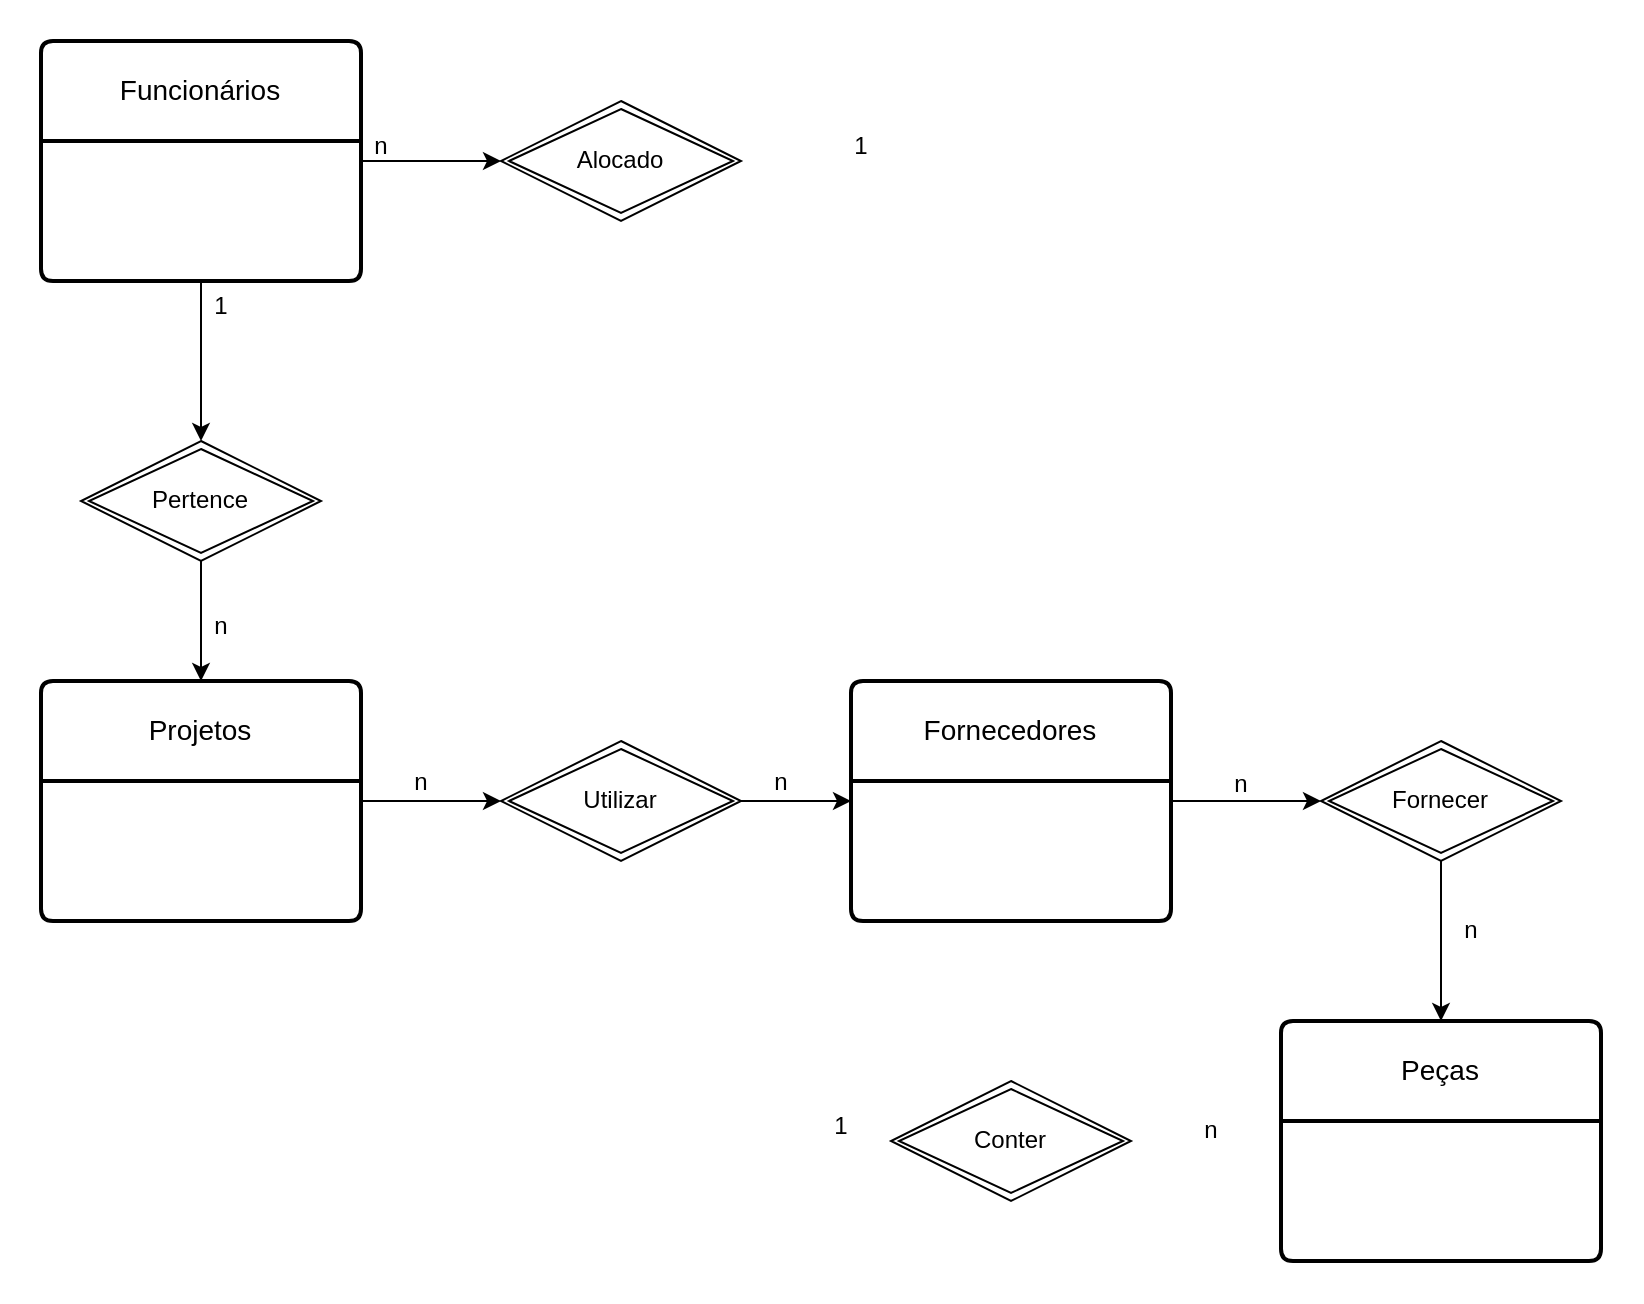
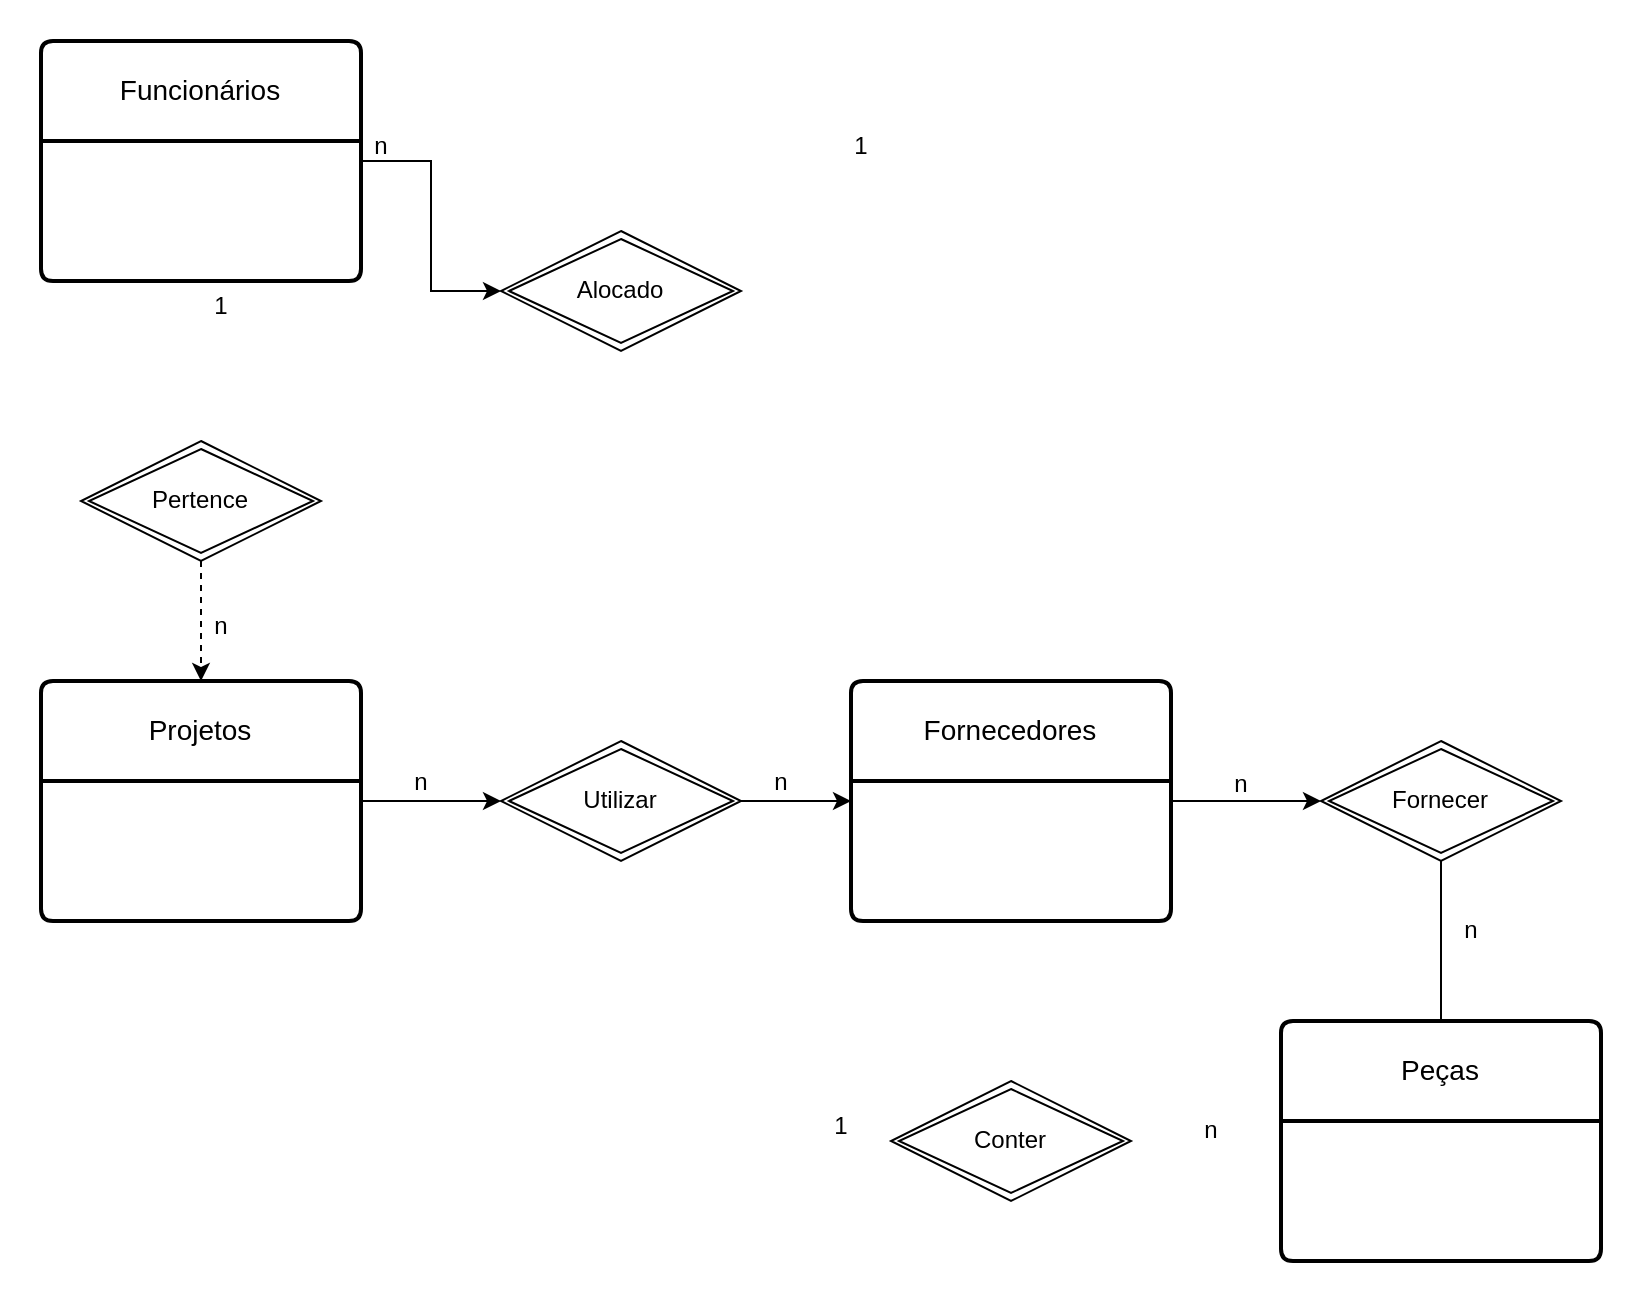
  <mxCell id="0" />
  <mxCell id="1" parent="0" />
  <mxCell id="2" style="edgeStyle=orthogonalEdgeStyle;rounded=0;orthogonalLoop=1;jettySize=auto;html=1;entryX=0;entryY=0.5;entryDx=0;entryDy=0;" edge="1" parent="1" source="4" target="5"><mxGeometry relative="1" as="geometry" /></mxCell>
- <mxCell id="3" style="edgeStyle=orthogonalEdgeStyle;rounded=0;orthogonalLoop=1;jettySize=auto;html=1;exitX=0.5;exitY=1;exitDx=0;exitDy=0;entryX=0.5;entryY=0;entryDx=0;entryDy=0;" edge="1" parent="1" source="4" target="9"><mxGeometry relative="1" as="geometry" /></mxCell>
  <mxCell id="4" value="Funcionários" style="swimlane;childLayout=stackLayout;horizontal=1;startSize=50;horizontalStack=0;rounded=1;fontSize=14;fontStyle=0;strokeWidth=2;resizeParent=0;resizeLast=1;shadow=0;dashed=0;align=center;arcSize=4;whiteSpace=wrap;html=1;" vertex="1" parent="1"><mxGeometry x="20" y="20" width="160" height="120" as="geometry" /></mxCell>
- <mxCell id="5" value="Alocado" style="shape=rhombus;double=1;perimeter=rhombusPerimeter;whiteSpace=wrap;html=1;align=center;" vertex="1" parent="1"><mxGeometry x="250" y="50" width="120" height="60" as="geometry" /></mxCell>
+ <mxCell id="5" value="Alocado" style="shape=rhombus;double=1;perimeter=rhombusPerimeter;whiteSpace=wrap;html=1;align=center;" vertex="1" parent="1"><mxGeometry x="250" y="115" width="120" height="60" as="geometry" /></mxCell>
  <mxCell id="6" value="n" style="text;html=1;align=center;verticalAlign=middle;resizable=0;points=[];autosize=1;strokeColor=none;fillColor=none;" vertex="1" parent="1"><mxGeometry x="175" y="58" width="30" height="30" as="geometry" /></mxCell>
  <mxCell id="7" value="&lt;div&gt;1&lt;br&gt;&lt;/div&gt;" style="text;html=1;align=center;verticalAlign=middle;resizable=0;points=[];autosize=1;strokeColor=none;fillColor=none;" vertex="1" parent="1"><mxGeometry x="415" y="58" width="30" height="30" as="geometry" /></mxCell>
- <mxCell id="8" style="edgeStyle=orthogonalEdgeStyle;rounded=0;orthogonalLoop=1;jettySize=auto;html=1;exitX=0.5;exitY=1;exitDx=0;exitDy=0;entryX=0.5;entryY=0;entryDx=0;entryDy=0;" edge="1" parent="1" source="9" target="11"><mxGeometry relative="1" as="geometry" /></mxCell>
+ <mxCell id="8" style="edgeStyle=orthogonalEdgeStyle;rounded=0;orthogonalLoop=1;jettySize=auto;html=1;exitX=0.5;exitY=1;exitDx=0;exitDy=0;entryX=0.5;entryY=0;entryDx=0;entryDy=0;dashed=1;" edge="1" parent="1" source="9" target="11"><mxGeometry relative="1" as="geometry" /></mxCell>
  <mxCell id="9" value="Pertence" style="shape=rhombus;double=1;perimeter=rhombusPerimeter;whiteSpace=wrap;html=1;align=center;" vertex="1" parent="1"><mxGeometry x="40" y="220" width="120" height="60" as="geometry" /></mxCell>
  <mxCell id="10" style="edgeStyle=orthogonalEdgeStyle;rounded=0;orthogonalLoop=1;jettySize=auto;html=1;exitX=1;exitY=0.5;exitDx=0;exitDy=0;entryX=0;entryY=0.5;entryDx=0;entryDy=0;" edge="1" parent="1" source="11" target="13"><mxGeometry relative="1" as="geometry" /></mxCell>
  <mxCell id="11" value="Projetos" style="swimlane;childLayout=stackLayout;horizontal=1;startSize=50;horizontalStack=0;rounded=1;fontSize=14;fontStyle=0;strokeWidth=2;resizeParent=0;resizeLast=1;shadow=0;dashed=0;align=center;arcSize=4;whiteSpace=wrap;html=1;" vertex="1" parent="1"><mxGeometry x="20" y="340" width="160" height="120" as="geometry" /></mxCell>
  <mxCell id="12" style="edgeStyle=orthogonalEdgeStyle;rounded=0;orthogonalLoop=1;jettySize=auto;html=1;exitX=1;exitY=0.5;exitDx=0;exitDy=0;entryX=0;entryY=0.5;entryDx=0;entryDy=0;" edge="1" parent="1" source="13" target="18"><mxGeometry relative="1" as="geometry" /></mxCell>
  <mxCell id="13" value="Utilizar" style="shape=rhombus;double=1;perimeter=rhombusPerimeter;whiteSpace=wrap;html=1;align=center;" vertex="1" parent="1"><mxGeometry x="250" y="370" width="120" height="60" as="geometry" /></mxCell>
  <mxCell id="14" value="1" style="text;html=1;align=center;verticalAlign=middle;resizable=0;points=[];autosize=1;strokeColor=none;fillColor=none;" vertex="1" parent="1"><mxGeometry x="95" y="138" width="30" height="30" as="geometry" /></mxCell>
  <mxCell id="15" value="n" style="text;html=1;align=center;verticalAlign=middle;resizable=0;points=[];autosize=1;strokeColor=none;fillColor=none;" vertex="1" parent="1"><mxGeometry x="95" y="298" width="30" height="30" as="geometry" /></mxCell>
  <mxCell id="16" value="n" style="text;html=1;align=center;verticalAlign=middle;resizable=0;points=[];autosize=1;strokeColor=none;fillColor=none;" vertex="1" parent="1"><mxGeometry x="195" y="376" width="30" height="30" as="geometry" /></mxCell>
  <mxCell id="17" style="edgeStyle=orthogonalEdgeStyle;rounded=0;orthogonalLoop=1;jettySize=auto;html=1;exitX=1;exitY=0.5;exitDx=0;exitDy=0;" edge="1" parent="1" source="18"><mxGeometry relative="1" as="geometry"><mxPoint x="660" y="400" as="targetPoint" /></mxGeometry></mxCell>
  <mxCell id="18" value="Fornecedores" style="swimlane;childLayout=stackLayout;horizontal=1;startSize=50;horizontalStack=0;rounded=1;fontSize=14;fontStyle=0;strokeWidth=2;resizeParent=0;resizeLast=1;shadow=0;dashed=0;align=center;arcSize=4;whiteSpace=wrap;html=1;" vertex="1" parent="1"><mxGeometry x="425" y="340" width="160" height="120" as="geometry" /></mxCell>
- <mxCell id="19" style="edgeStyle=orthogonalEdgeStyle;rounded=0;orthogonalLoop=1;jettySize=auto;html=1;exitX=0.5;exitY=1;exitDx=0;exitDy=0;" edge="1" parent="1" source="20" target="21"><mxGeometry relative="1" as="geometry" /></mxCell>
+ <mxCell id="19" style="edgeStyle=orthogonalEdgeStyle;rounded=0;orthogonalLoop=1;jettySize=auto;html=1;exitX=0.5;exitY=1;exitDx=0;exitDy=0;endArrow=none;" edge="1" parent="1" source="20" target="21"><mxGeometry relative="1" as="geometry" /></mxCell>
  <mxCell id="20" value="Fornecer" style="shape=rhombus;double=1;perimeter=rhombusPerimeter;whiteSpace=wrap;html=1;align=center;" vertex="1" parent="1"><mxGeometry x="660" y="370" width="120" height="60" as="geometry" /></mxCell>
  <mxCell id="21" value="Peças" style="swimlane;childLayout=stackLayout;horizontal=1;startSize=50;horizontalStack=0;rounded=1;fontSize=14;fontStyle=0;strokeWidth=2;resizeParent=0;resizeLast=1;shadow=0;dashed=0;align=center;arcSize=4;whiteSpace=wrap;html=1;" vertex="1" parent="1"><mxGeometry x="640" y="510" width="160" height="120" as="geometry" /></mxCell>
  <mxCell id="22" value="Conter" style="shape=rhombus;double=1;perimeter=rhombusPerimeter;whiteSpace=wrap;html=1;align=center;" vertex="1" parent="1"><mxGeometry x="445" y="540" width="120" height="60" as="geometry" /></mxCell>
  <mxCell id="23" value="n" style="text;html=1;align=center;verticalAlign=middle;resizable=0;points=[];autosize=1;strokeColor=none;fillColor=none;" vertex="1" parent="1"><mxGeometry x="375" y="376" width="30" height="30" as="geometry" /></mxCell>
  <mxCell id="24" value="&lt;div&gt;n&lt;/div&gt;" style="text;html=1;align=center;verticalAlign=middle;resizable=0;points=[];autosize=1;strokeColor=none;fillColor=none;fontStyle=0" vertex="1" parent="1"><mxGeometry x="605" y="377" width="30" height="30" as="geometry" /></mxCell>
  <mxCell id="25" value="&lt;div&gt;n&lt;/div&gt;" style="text;html=1;align=center;verticalAlign=middle;resizable=0;points=[];autosize=1;strokeColor=none;fillColor=none;" vertex="1" parent="1"><mxGeometry x="720" y="450" width="30" height="30" as="geometry" /></mxCell>
  <mxCell id="26" value="&lt;div&gt;n&lt;/div&gt;" style="text;html=1;align=center;verticalAlign=middle;resizable=0;points=[];autosize=1;strokeColor=none;fillColor=none;" vertex="1" parent="1"><mxGeometry x="590" y="550" width="30" height="30" as="geometry" /></mxCell>
  <mxCell id="27" value="1" style="text;html=1;align=center;verticalAlign=middle;resizable=0;points=[];autosize=1;strokeColor=none;fillColor=none;" vertex="1" parent="1"><mxGeometry x="405" y="548" width="30" height="30" as="geometry" /></mxCell>
